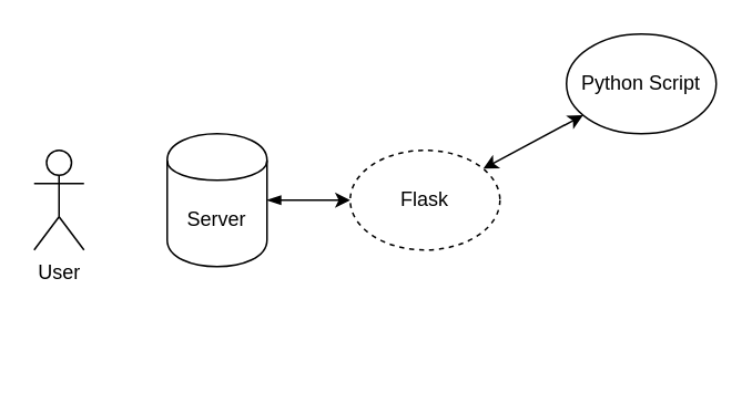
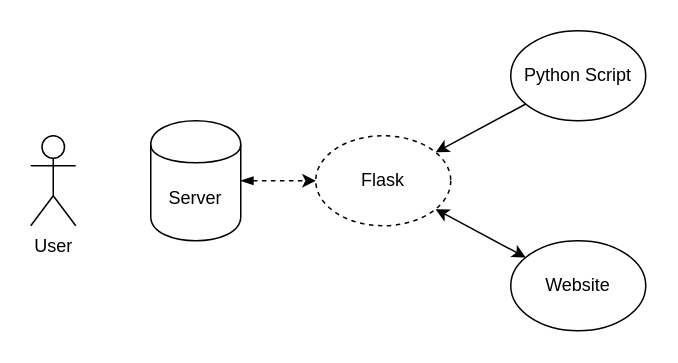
  <mxCell id="0" />
  <mxCell id="1" parent="0" />
  <mxCell id="2" value="User" style="shape=umlActor;verticalLabelPosition=bottom;labelBackgroundColor=#ffffff;verticalAlign=top;html=1;outlineConnect=0;fontSize=12;fontColor=#000000;" vertex="1" parent="1"><mxGeometry x="20" y="90" width="30" height="60" as="geometry" /></mxCell>
  <mxCell id="3" value="Server" style="shape=cylinder;whiteSpace=wrap;html=1;boundedLbl=1;backgroundOutline=1;fontSize=12;" vertex="1" parent="1"><mxGeometry x="100" y="80" width="60" height="80" as="geometry" /></mxCell>
  <mxCell id="4" value="Flask" style="ellipse;whiteSpace=wrap;html=1;fontSize=12;dashed=1;" vertex="1" parent="1"><mxGeometry x="210" y="90" width="90" height="60" as="geometry" /></mxCell>
+ <mxCell id="5" value="Website" style="ellipse;whiteSpace=wrap;html=1;fontSize=12;" vertex="1" parent="1"><mxGeometry x="340" y="160" width="90" height="60" as="geometry" /></mxCell>
  <mxCell id="6" value="Python Script" style="ellipse;whiteSpace=wrap;html=1;fontSize=12;" vertex="1" parent="1"><mxGeometry x="340" y="20" width="90" height="60" as="geometry" /></mxCell>
- <mxCell id="7" value="" style="endArrow=classic;html=1;fontSize=12;startArrow=blockThin;startFill=1;" edge="1" parent="1" source="3" target="4"><mxGeometry width="50" height="50" relative="1" as="geometry"><mxPoint x="270" y="240" as="sourcePoint" /><mxPoint x="320" y="190" as="targetPoint" /></mxGeometry></mxCell>
- <mxCell id="8" value="" style="endArrow=classic;startArrow=classic;html=1;fontSize=12;" edge="1" parent="1" source="4" target="6"><mxGeometry width="50" height="50" relative="1" as="geometry"><mxPoint x="270" y="270" as="sourcePoint" /><mxPoint x="320" y="220" as="targetPoint" /></mxGeometry></mxCell>
+ <mxCell id="7" value="" style="endArrow=classic;html=1;fontSize=12;startArrow=blockThin;startFill=1;dashed=1;" edge="1" parent="1" source="3" target="4"><mxGeometry width="50" height="50" relative="1" as="geometry"><mxPoint x="270" y="240" as="sourcePoint" /><mxPoint x="320" y="190" as="targetPoint" /></mxGeometry></mxCell>
+ <mxCell id="8" value="" style="endArrow=none;startArrow=classic;html=1;fontSize=12;" edge="1" parent="1" source="4" target="6"><mxGeometry width="50" height="50" relative="1" as="geometry"><mxPoint x="270" y="270" as="sourcePoint" /><mxPoint x="320" y="220" as="targetPoint" /></mxGeometry></mxCell>
+ <mxCell id="9" value="" style="endArrow=classic;startArrow=classic;html=1;fontSize=12;" edge="1" parent="1" source="4" target="5"><mxGeometry width="50" height="50" relative="1" as="geometry"><mxPoint x="240" y="280" as="sourcePoint" /><mxPoint x="290" y="230" as="targetPoint" /></mxGeometry></mxCell>
